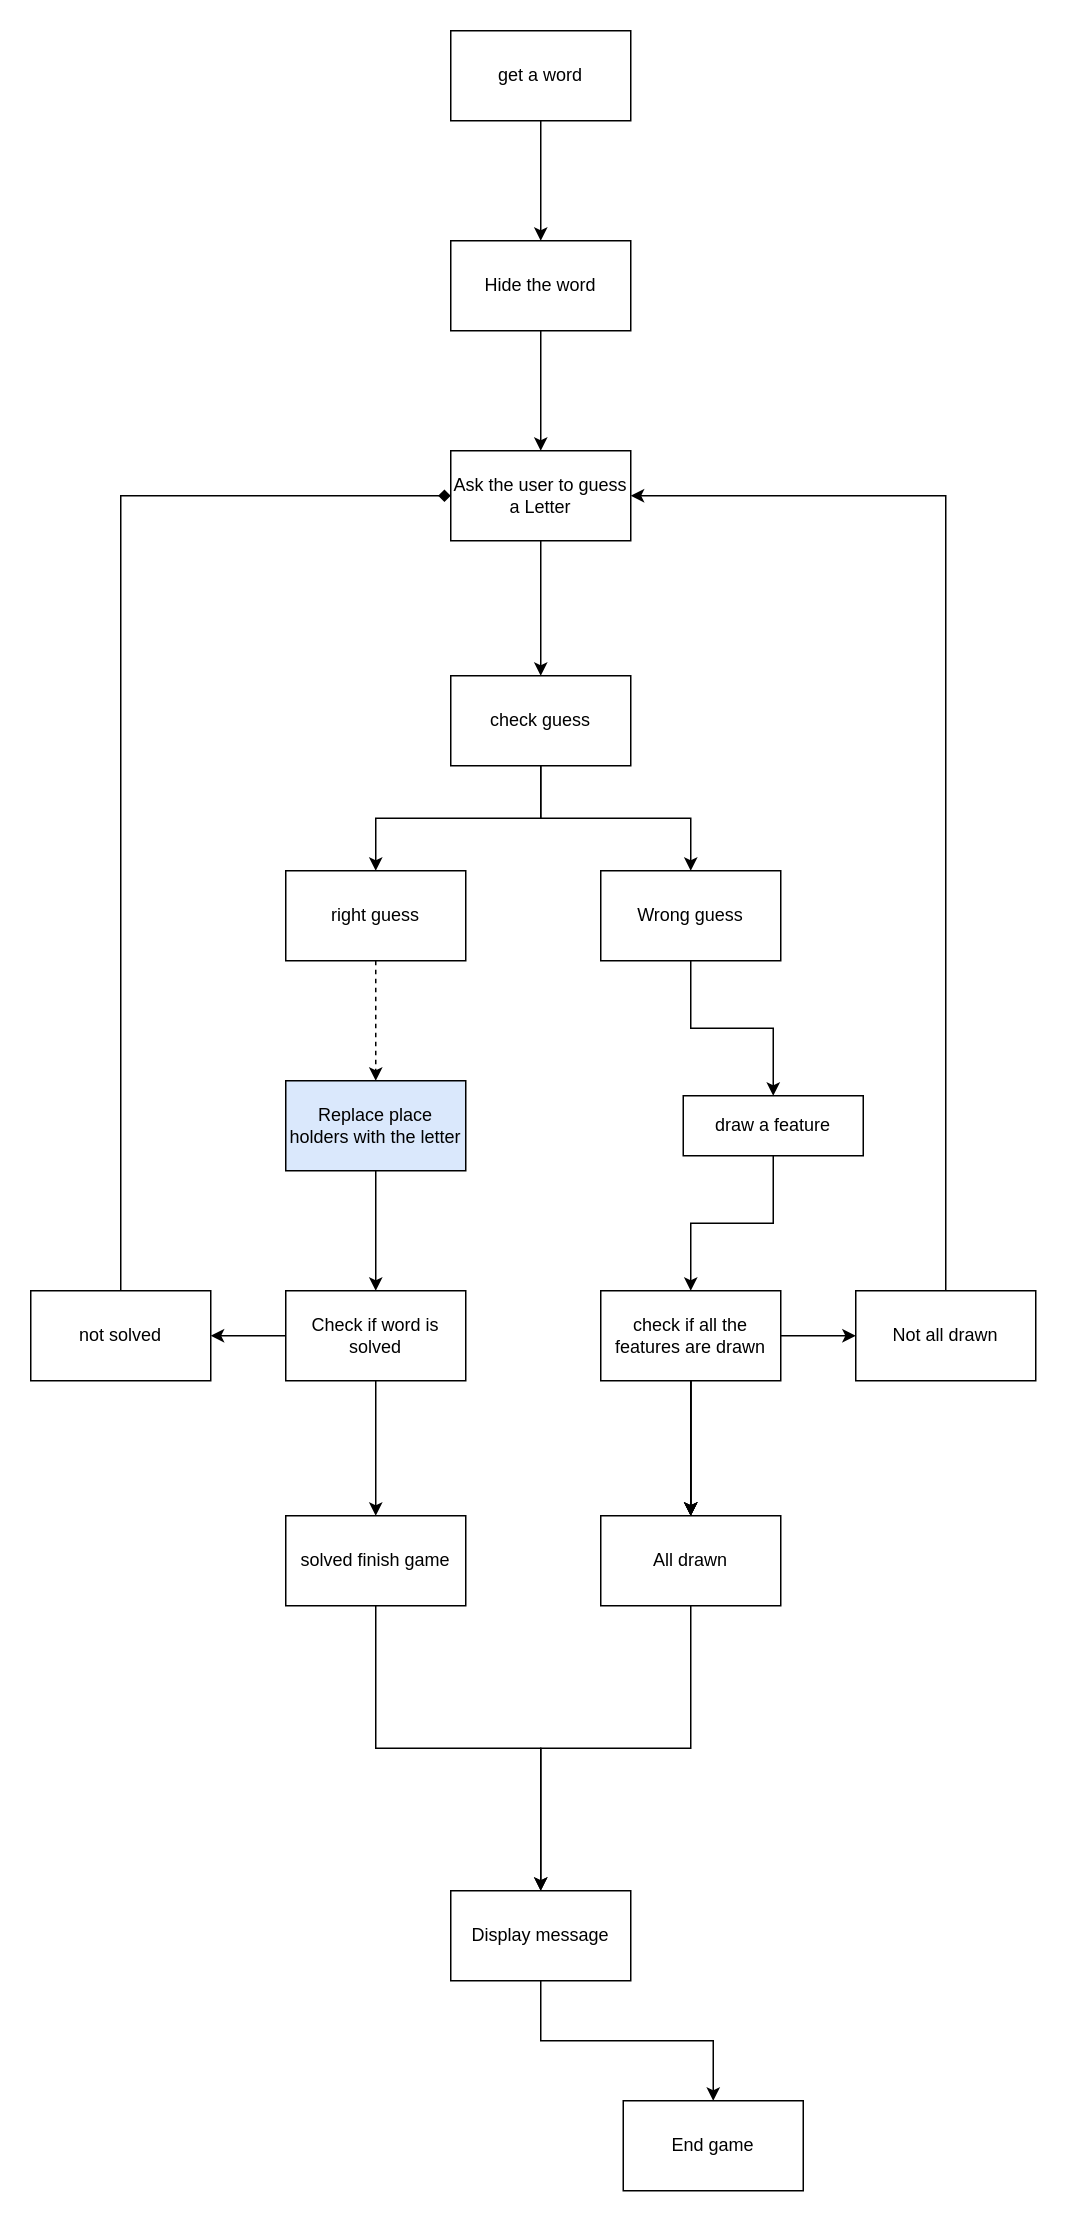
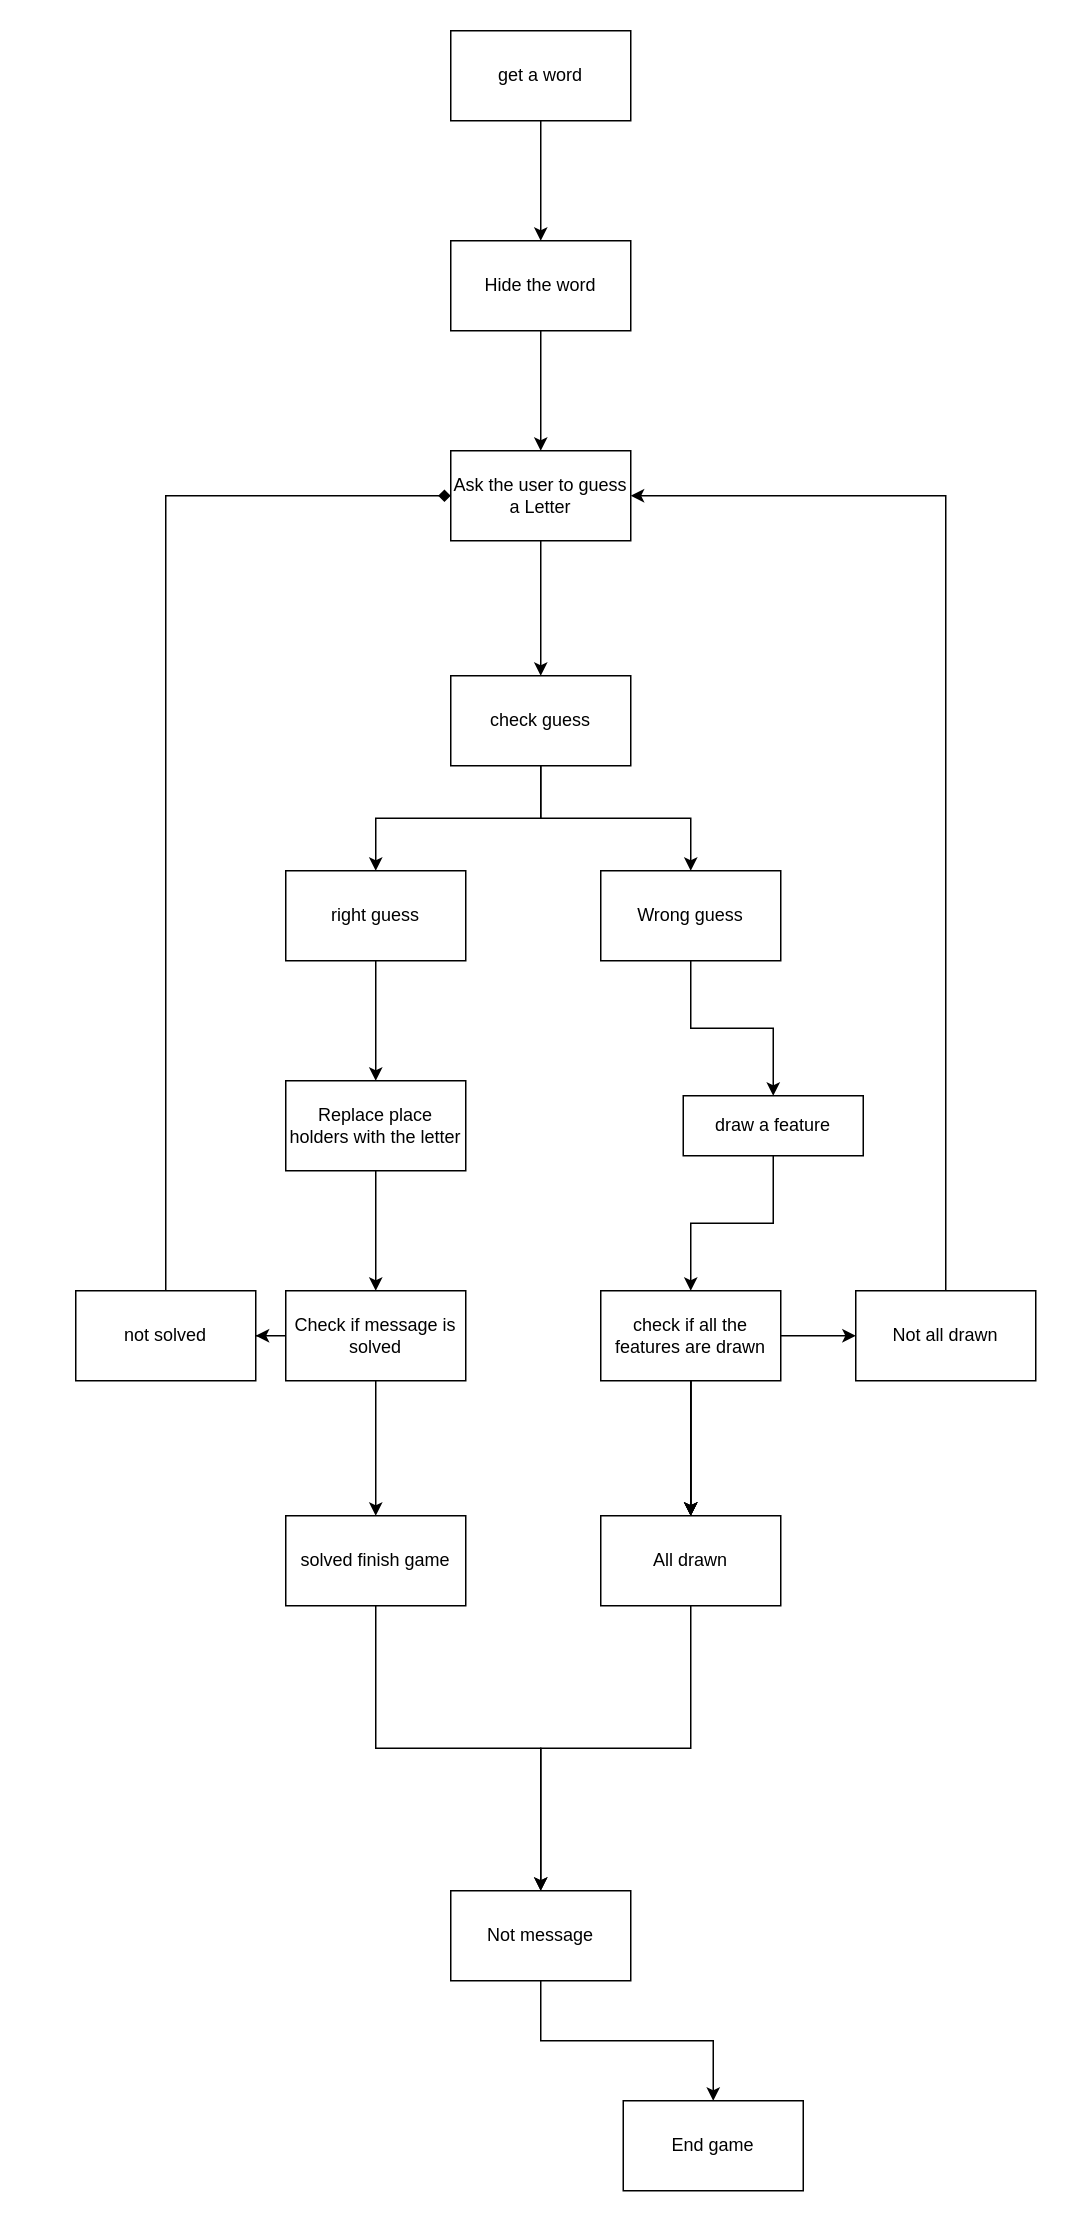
  <mxCell id="0" />
  <mxCell id="1" parent="0" />
  <mxCell id="2" value="" style="edgeStyle=orthogonalEdgeStyle;rounded=0;orthogonalLoop=1;jettySize=auto;html=1;" parent="1" source="3" target="5" edge="1"><mxGeometry relative="1" as="geometry" /></mxCell>
  <mxCell id="3" value="get a word" style="rounded=0;whiteSpace=wrap;html=1;" parent="1" vertex="1"><mxGeometry x="300" y="20" width="120" height="60" as="geometry" /></mxCell>
  <mxCell id="4" value="" style="edgeStyle=orthogonalEdgeStyle;rounded=0;orthogonalLoop=1;jettySize=auto;html=1;" parent="1" source="5" target="7" edge="1"><mxGeometry relative="1" as="geometry" /></mxCell>
  <mxCell id="5" value="Hide the word" style="whiteSpace=wrap;html=1;rounded=0;" parent="1" vertex="1"><mxGeometry x="300" y="160" width="120" height="60" as="geometry" /></mxCell>
  <mxCell id="6" value="" style="edgeStyle=orthogonalEdgeStyle;rounded=0;orthogonalLoop=1;jettySize=auto;html=1;" parent="1" source="7" target="14" edge="1"><mxGeometry relative="1" as="geometry" /></mxCell>
  <mxCell id="7" value="Ask the user to guess a Letter" style="whiteSpace=wrap;html=1;rounded=0;" parent="1" vertex="1"><mxGeometry x="300" y="300" width="120" height="60" as="geometry" /></mxCell>
  <mxCell id="8" style="edgeStyle=orthogonalEdgeStyle;rounded=0;orthogonalLoop=1;jettySize=auto;html=1;exitX=0.5;exitY=1;exitDx=0;exitDy=0;entryX=0.5;entryY=0;entryDx=0;entryDy=0;" parent="1" source="9" target="11" edge="1"><mxGeometry relative="1" as="geometry" /></mxCell>
  <mxCell id="9" value="Wrong guess" style="whiteSpace=wrap;html=1;rounded=0;" parent="1" vertex="1"><mxGeometry x="400" y="580" width="120" height="60" as="geometry" /></mxCell>
  <mxCell id="10" style="edgeStyle=orthogonalEdgeStyle;rounded=0;orthogonalLoop=1;jettySize=auto;html=1;exitX=0.5;exitY=1;exitDx=0;exitDy=0;entryX=0.5;entryY=0;entryDx=0;entryDy=0;" parent="1" source="11" target="24" edge="1"><mxGeometry relative="1" as="geometry" /></mxCell>
  <mxCell id="11" value="draw a feature" style="whiteSpace=wrap;html=1;rounded=0;" parent="1" vertex="1"><mxGeometry x="455" y="730" width="120" height="40" as="geometry" /></mxCell>
  <mxCell id="12" style="edgeStyle=orthogonalEdgeStyle;rounded=0;orthogonalLoop=1;jettySize=auto;html=1;exitX=0.5;exitY=1;exitDx=0;exitDy=0;entryX=0.5;entryY=0;entryDx=0;entryDy=0;" parent="1" source="14" target="9" edge="1"><mxGeometry relative="1" as="geometry" /></mxCell>
  <mxCell id="13" style="edgeStyle=orthogonalEdgeStyle;rounded=0;orthogonalLoop=1;jettySize=auto;html=1;exitX=0.5;exitY=1;exitDx=0;exitDy=0;entryX=0.5;entryY=0;entryDx=0;entryDy=0;" parent="1" source="14" target="16" edge="1"><mxGeometry relative="1" as="geometry" /></mxCell>
  <mxCell id="14" value="check guess" style="whiteSpace=wrap;html=1;rounded=0;glass=0;" parent="1" vertex="1"><mxGeometry x="300" y="450" width="120" height="60" as="geometry" /></mxCell>
- <mxCell id="15" value="" style="edgeStyle=orthogonalEdgeStyle;rounded=0;orthogonalLoop=1;jettySize=auto;html=1;dashed=1;" parent="1" source="16" target="18" edge="1"><mxGeometry relative="1" as="geometry" /></mxCell>
+ <mxCell id="15" value="" style="edgeStyle=orthogonalEdgeStyle;rounded=0;orthogonalLoop=1;jettySize=auto;html=1;" parent="1" source="16" target="18" edge="1"><mxGeometry relative="1" as="geometry" /></mxCell>
  <mxCell id="16" value="right guess" style="whiteSpace=wrap;html=1;rounded=0;" parent="1" vertex="1"><mxGeometry x="190" y="580" width="120" height="60" as="geometry" /></mxCell>
  <mxCell id="17" value="" style="edgeStyle=orthogonalEdgeStyle;rounded=0;orthogonalLoop=1;jettySize=auto;html=1;" parent="1" source="18" target="27" edge="1"><mxGeometry relative="1" as="geometry" /></mxCell>
- <mxCell id="18" value="Replace place holders with the letter" style="whiteSpace=wrap;html=1;rounded=0;fillColor=#dae8fc;" parent="1" vertex="1"><mxGeometry x="190" y="720" width="120" height="60" as="geometry" /></mxCell>
+ <mxCell id="18" value="Replace place holders with the letter" style="whiteSpace=wrap;html=1;rounded=0;" parent="1" vertex="1"><mxGeometry x="190" y="720" width="120" height="60" as="geometry" /></mxCell>
  <mxCell id="19" value="" style="edgeStyle=orthogonalEdgeStyle;rounded=0;orthogonalLoop=1;jettySize=auto;html=1;" parent="1" source="24" target="33" edge="1"><mxGeometry relative="1" as="geometry" /></mxCell>
  <mxCell id="20" value="" style="edgeStyle=orthogonalEdgeStyle;rounded=0;orthogonalLoop=1;jettySize=auto;html=1;" parent="1" source="24" target="33" edge="1"><mxGeometry relative="1" as="geometry" /></mxCell>
  <mxCell id="21" value="" style="edgeStyle=orthogonalEdgeStyle;rounded=0;orthogonalLoop=1;jettySize=auto;html=1;" parent="1" source="24" target="33" edge="1"><mxGeometry relative="1" as="geometry" /></mxCell>
  <mxCell id="22" value="" style="edgeStyle=orthogonalEdgeStyle;rounded=0;orthogonalLoop=1;jettySize=auto;html=1;" parent="1" source="24" target="33" edge="1"><mxGeometry relative="1" as="geometry" /></mxCell>
  <mxCell id="23" value="" style="edgeStyle=orthogonalEdgeStyle;rounded=0;orthogonalLoop=1;jettySize=auto;html=1;" parent="1" source="24" target="35" edge="1"><mxGeometry relative="1" as="geometry" /></mxCell>
  <mxCell id="24" value="check if all the features are drawn" style="whiteSpace=wrap;html=1;rounded=0;" parent="1" vertex="1"><mxGeometry x="400" y="860" width="120" height="60" as="geometry" /></mxCell>
  <mxCell id="25" value="" style="edgeStyle=orthogonalEdgeStyle;rounded=0;orthogonalLoop=1;jettySize=auto;html=1;" parent="1" source="27" target="29" edge="1"><mxGeometry relative="1" as="geometry" /></mxCell>
  <mxCell id="26" value="" style="edgeStyle=orthogonalEdgeStyle;rounded=0;orthogonalLoop=1;jettySize=auto;html=1;" parent="1" source="27" target="31" edge="1"><mxGeometry relative="1" as="geometry" /></mxCell>
- <mxCell id="27" value="Check if word is solved" style="whiteSpace=wrap;html=1;rounded=0;" parent="1" vertex="1"><mxGeometry x="190" y="860" width="120" height="60" as="geometry" /></mxCell>
+ <mxCell id="27" value="Check if message is solved" style="whiteSpace=wrap;html=1;rounded=0;" parent="1" vertex="1"><mxGeometry x="190" y="860" width="120" height="60" as="geometry" /></mxCell>
  <mxCell id="28" style="edgeStyle=orthogonalEdgeStyle;rounded=0;orthogonalLoop=1;jettySize=auto;html=1;exitX=0.5;exitY=1;exitDx=0;exitDy=0;entryX=0.5;entryY=0;entryDx=0;entryDy=0;" parent="1" source="29" target="37" edge="1"><mxGeometry relative="1" as="geometry" /></mxCell>
  <mxCell id="29" value="solved finish game" style="whiteSpace=wrap;html=1;rounded=0;" parent="1" vertex="1"><mxGeometry x="190" y="1010" width="120" height="60" as="geometry" /></mxCell>
  <mxCell id="30" style="edgeStyle=orthogonalEdgeStyle;rounded=0;orthogonalLoop=1;jettySize=auto;html=1;exitX=0.5;exitY=0;exitDx=0;exitDy=0;entryX=0;entryY=0.5;entryDx=0;entryDy=0;endArrow=diamond;" parent="1" source="31" target="7" edge="1"><mxGeometry relative="1" as="geometry" /></mxCell>
- <mxCell id="31" value="not solved" style="whiteSpace=wrap;html=1;rounded=0;" parent="1" vertex="1"><mxGeometry x="20" y="860" width="120" height="60" as="geometry" /></mxCell>
+ <mxCell id="31" value="not solved" style="whiteSpace=wrap;html=1;rounded=0;" parent="1" vertex="1"><mxGeometry x="50" y="860" width="120" height="60" as="geometry" /></mxCell>
  <mxCell id="32" style="edgeStyle=orthogonalEdgeStyle;rounded=0;orthogonalLoop=1;jettySize=auto;html=1;exitX=0.5;exitY=1;exitDx=0;exitDy=0;entryX=0.5;entryY=0;entryDx=0;entryDy=0;" parent="1" source="33" target="37" edge="1"><mxGeometry relative="1" as="geometry" /></mxCell>
  <mxCell id="33" value="All drawn" style="whiteSpace=wrap;html=1;rounded=0;" parent="1" vertex="1"><mxGeometry x="400" y="1010" width="120" height="60" as="geometry" /></mxCell>
  <mxCell id="34" style="edgeStyle=orthogonalEdgeStyle;rounded=0;orthogonalLoop=1;jettySize=auto;html=1;exitX=0.5;exitY=0;exitDx=0;exitDy=0;entryX=1;entryY=0.5;entryDx=0;entryDy=0;" parent="1" source="35" target="7" edge="1"><mxGeometry relative="1" as="geometry" /></mxCell>
  <mxCell id="35" value="Not all drawn" style="whiteSpace=wrap;html=1;rounded=0;" parent="1" vertex="1"><mxGeometry x="570" y="860" width="120" height="60" as="geometry" /></mxCell>
  <mxCell id="36" value="" style="edgeStyle=orthogonalEdgeStyle;rounded=0;orthogonalLoop=1;jettySize=auto;html=1;" parent="1" source="37" target="38" edge="1"><mxGeometry relative="1" as="geometry" /></mxCell>
- <mxCell id="37" value="Display message" style="whiteSpace=wrap;html=1;rounded=0;" parent="1" vertex="1"><mxGeometry x="300" y="1260" width="120" height="60" as="geometry" /></mxCell>
+ <mxCell id="37" value="Not message" style="whiteSpace=wrap;html=1;rounded=0;" parent="1" vertex="1"><mxGeometry x="300" y="1260" width="120" height="60" as="geometry" /></mxCell>
  <mxCell id="38" value="End game" style="whiteSpace=wrap;html=1;rounded=0;" parent="1" vertex="1"><mxGeometry x="415" y="1400" width="120" height="60" as="geometry" /></mxCell>
